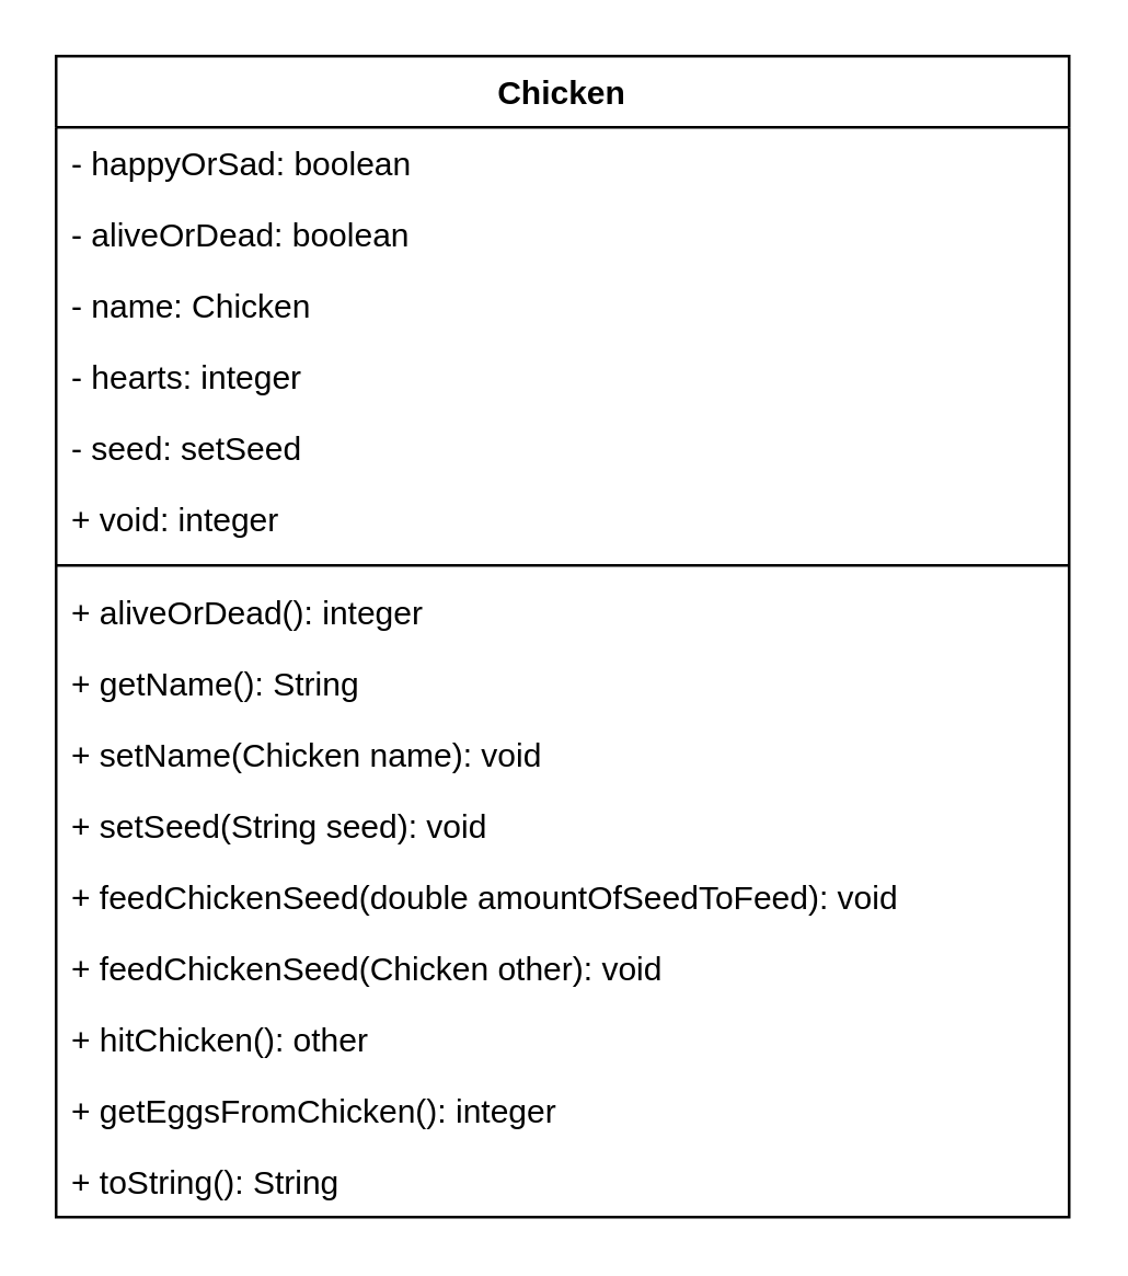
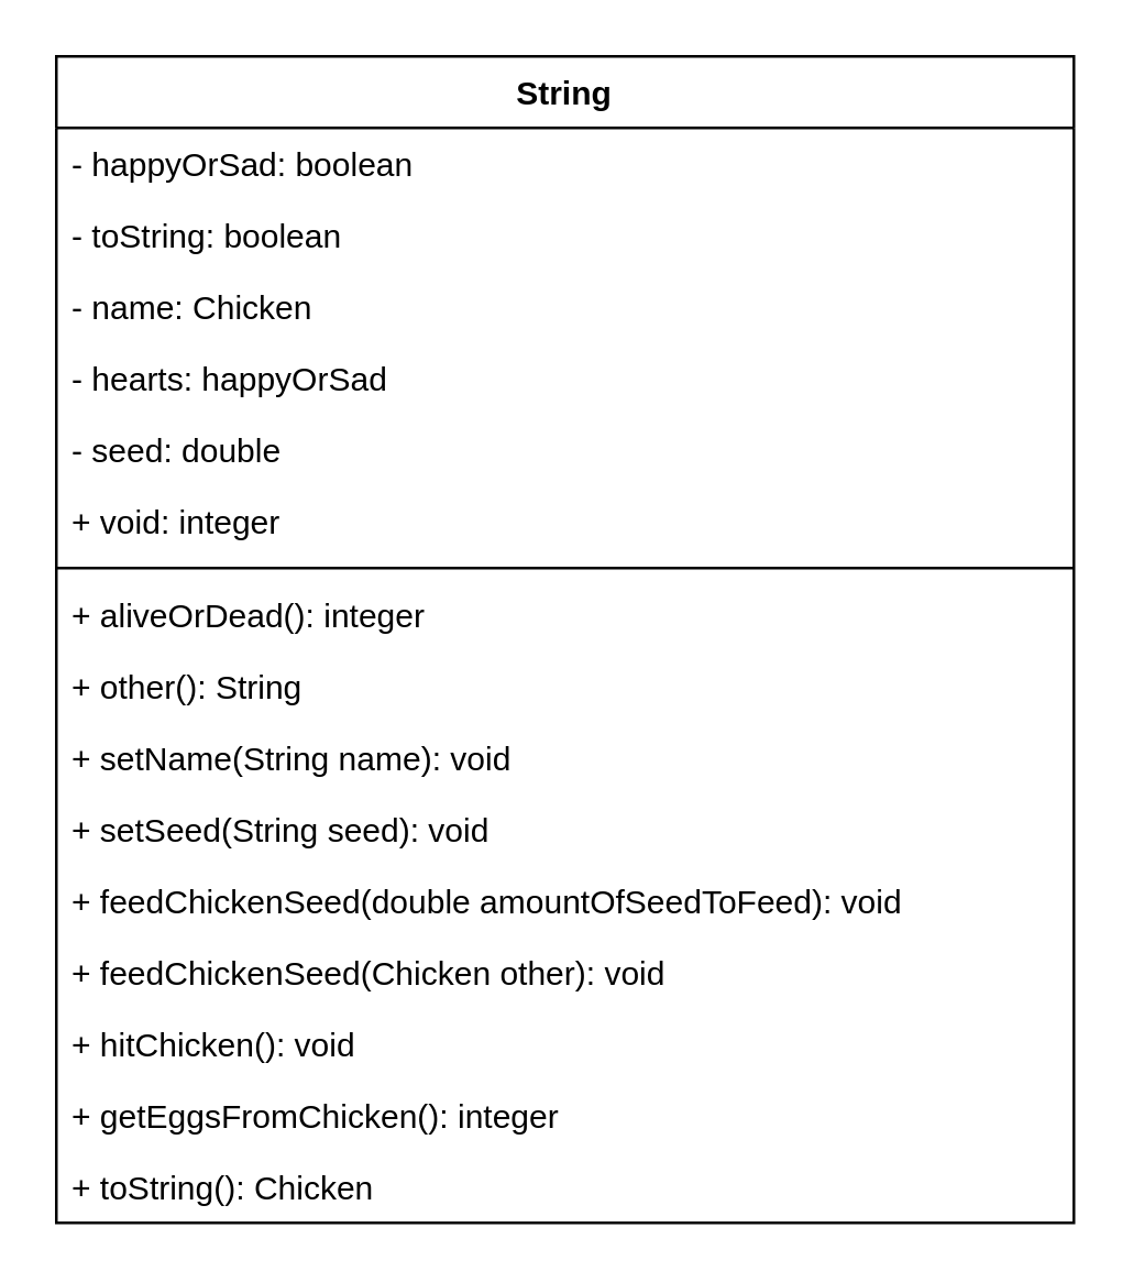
  <mxCell id="0" />
  <mxCell id="1" parent="0" />
- <mxCell id="2" value="Chicken" style="swimlane;fontStyle=1;align=center;verticalAlign=top;childLayout=stackLayout;horizontal=1;startSize=26;horizontalStack=0;resizeParent=1;resizeParentMax=0;resizeLast=0;collapsible=1;marginBottom=0;" parent="1" vertex="1"><mxGeometry x="20" y="20" width="370" height="424" as="geometry"><mxRectangle x="110" y="40" width="80" height="26" as="alternateBounds" /></mxGeometry></mxCell>
+ <mxCell id="2" value="String" style="swimlane;fontStyle=1;align=center;verticalAlign=top;childLayout=stackLayout;horizontal=1;startSize=26;horizontalStack=0;resizeParent=1;resizeParentMax=0;resizeLast=0;collapsible=1;marginBottom=0;" parent="1" vertex="1"><mxGeometry x="20" y="20" width="370" height="424" as="geometry"><mxRectangle x="110" y="40" width="80" height="26" as="alternateBounds" /></mxGeometry></mxCell>
  <mxCell id="3" value="- happyOrSad: boolean" style="text;strokeColor=none;fillColor=none;align=left;verticalAlign=top;spacingLeft=4;spacingRight=4;overflow=hidden;rotatable=0;points=[[0,0.5],[1,0.5]];portConstraint=eastwest;" parent="2" vertex="1"><mxGeometry y="26" width="370" height="26" as="geometry" /></mxCell>
- <mxCell id="4" value="- aliveOrDead: boolean" style="text;strokeColor=none;fillColor=none;align=left;verticalAlign=top;spacingLeft=4;spacingRight=4;overflow=hidden;rotatable=0;points=[[0,0.5],[1,0.5]];portConstraint=eastwest;" parent="2" vertex="1"><mxGeometry y="52" width="370" height="26" as="geometry" /></mxCell>
+ <mxCell id="4" value="- toString: boolean" style="text;strokeColor=none;fillColor=none;align=left;verticalAlign=top;spacingLeft=4;spacingRight=4;overflow=hidden;rotatable=0;points=[[0,0.5],[1,0.5]];portConstraint=eastwest;" parent="2" vertex="1"><mxGeometry y="52" width="370" height="26" as="geometry" /></mxCell>
  <mxCell id="5" value="- name: Chicken" style="text;strokeColor=none;fillColor=none;align=left;verticalAlign=top;spacingLeft=4;spacingRight=4;overflow=hidden;rotatable=0;points=[[0,0.5],[1,0.5]];portConstraint=eastwest;" parent="2" vertex="1"><mxGeometry y="78" width="370" height="26" as="geometry" /></mxCell>
- <mxCell id="6" value="- hearts: integer" style="text;strokeColor=none;fillColor=none;align=left;verticalAlign=top;spacingLeft=4;spacingRight=4;overflow=hidden;rotatable=0;points=[[0,0.5],[1,0.5]];portConstraint=eastwest;" parent="2" vertex="1"><mxGeometry y="104" width="370" height="26" as="geometry" /></mxCell>
- <mxCell id="7" value="- seed: setSeed" style="text;strokeColor=none;fillColor=none;align=left;verticalAlign=top;spacingLeft=4;spacingRight=4;overflow=hidden;rotatable=0;points=[[0,0.5],[1,0.5]];portConstraint=eastwest;" parent="2" vertex="1"><mxGeometry y="130" width="370" height="26" as="geometry" /></mxCell>
+ <mxCell id="6" value="- hearts: happyOrSad" style="text;strokeColor=none;fillColor=none;align=left;verticalAlign=top;spacingLeft=4;spacingRight=4;overflow=hidden;rotatable=0;points=[[0,0.5],[1,0.5]];portConstraint=eastwest;" parent="2" vertex="1"><mxGeometry y="104" width="370" height="26" as="geometry" /></mxCell>
+ <mxCell id="7" value="- seed: double" style="text;strokeColor=none;fillColor=none;align=left;verticalAlign=top;spacingLeft=4;spacingRight=4;overflow=hidden;rotatable=0;points=[[0,0.5],[1,0.5]];portConstraint=eastwest;" parent="2" vertex="1"><mxGeometry y="130" width="370" height="26" as="geometry" /></mxCell>
  <mxCell id="8" value="+ void: integer" style="text;strokeColor=none;fillColor=none;align=left;verticalAlign=top;spacingLeft=4;spacingRight=4;overflow=hidden;rotatable=0;points=[[0,0.5],[1,0.5]];portConstraint=eastwest;" parent="2" vertex="1"><mxGeometry y="156" width="370" height="26" as="geometry" /></mxCell>
  <mxCell id="9" value="" style="line;strokeWidth=1;fillColor=none;align=left;verticalAlign=middle;spacingTop=-1;spacingLeft=3;spacingRight=3;rotatable=0;labelPosition=right;points=[];portConstraint=eastwest;" parent="2" vertex="1"><mxGeometry y="182" width="370" height="8" as="geometry" /></mxCell>
  <mxCell id="10" value="+ aliveOrDead(): integer" style="text;strokeColor=none;fillColor=none;align=left;verticalAlign=top;spacingLeft=4;spacingRight=4;overflow=hidden;rotatable=0;points=[[0,0.5],[1,0.5]];portConstraint=eastwest;" vertex="1" parent="2"><mxGeometry y="190" width="370" height="26" as="geometry" /></mxCell>
- <mxCell id="11" value="+ getName(): String" style="text;strokeColor=none;fillColor=none;align=left;verticalAlign=top;spacingLeft=4;spacingRight=4;overflow=hidden;rotatable=0;points=[[0,0.5],[1,0.5]];portConstraint=eastwest;" vertex="1" parent="2"><mxGeometry y="216" width="370" height="26" as="geometry" /></mxCell>
- <mxCell id="12" value="+ setName(Chicken name): void" style="text;strokeColor=none;fillColor=none;align=left;verticalAlign=top;spacingLeft=4;spacingRight=4;overflow=hidden;rotatable=0;points=[[0,0.5],[1,0.5]];portConstraint=eastwest;" parent="2" vertex="1"><mxGeometry y="242" width="370" height="26" as="geometry" /></mxCell>
+ <mxCell id="11" value="+ other(): String" style="text;strokeColor=none;fillColor=none;align=left;verticalAlign=top;spacingLeft=4;spacingRight=4;overflow=hidden;rotatable=0;points=[[0,0.5],[1,0.5]];portConstraint=eastwest;" vertex="1" parent="2"><mxGeometry y="216" width="370" height="26" as="geometry" /></mxCell>
+ <mxCell id="12" value="+ setName(String name): void" style="text;strokeColor=none;fillColor=none;align=left;verticalAlign=top;spacingLeft=4;spacingRight=4;overflow=hidden;rotatable=0;points=[[0,0.5],[1,0.5]];portConstraint=eastwest;" parent="2" vertex="1"><mxGeometry y="242" width="370" height="26" as="geometry" /></mxCell>
  <mxCell id="13" value="+ setSeed(String seed): void" style="text;strokeColor=none;fillColor=none;align=left;verticalAlign=top;spacingLeft=4;spacingRight=4;overflow=hidden;rotatable=0;points=[[0,0.5],[1,0.5]];portConstraint=eastwest;" parent="2" vertex="1"><mxGeometry y="268" width="370" height="26" as="geometry" /></mxCell>
  <mxCell id="14" value="+ feedChickenSeed(double amountOfSeedToFeed): void" style="text;strokeColor=none;fillColor=none;align=left;verticalAlign=top;spacingLeft=4;spacingRight=4;overflow=hidden;rotatable=0;points=[[0,0.5],[1,0.5]];portConstraint=eastwest;" parent="2" vertex="1"><mxGeometry y="294" width="370" height="26" as="geometry" /></mxCell>
  <mxCell id="15" value="+ feedChickenSeed(Chicken other): void" style="text;strokeColor=none;fillColor=none;align=left;verticalAlign=top;spacingLeft=4;spacingRight=4;overflow=hidden;rotatable=0;points=[[0,0.5],[1,0.5]];portConstraint=eastwest;fontStyle=0" parent="2" vertex="1"><mxGeometry y="320" width="370" height="26" as="geometry" /></mxCell>
- <mxCell id="16" value="+ hitChicken(): other" style="text;strokeColor=none;fillColor=none;align=left;verticalAlign=top;spacingLeft=4;spacingRight=4;overflow=hidden;rotatable=0;points=[[0,0.5],[1,0.5]];portConstraint=eastwest;" parent="2" vertex="1"><mxGeometry y="346" width="370" height="26" as="geometry" /></mxCell>
+ <mxCell id="16" value="+ hitChicken(): void" style="text;strokeColor=none;fillColor=none;align=left;verticalAlign=top;spacingLeft=4;spacingRight=4;overflow=hidden;rotatable=0;points=[[0,0.5],[1,0.5]];portConstraint=eastwest;" parent="2" vertex="1"><mxGeometry y="346" width="370" height="26" as="geometry" /></mxCell>
  <mxCell id="17" value="+ getEggsFromChicken(): integer" style="text;strokeColor=none;fillColor=none;align=left;verticalAlign=top;spacingLeft=4;spacingRight=4;overflow=hidden;rotatable=0;points=[[0,0.5],[1,0.5]];portConstraint=eastwest;" parent="2" vertex="1"><mxGeometry y="372" width="370" height="26" as="geometry" /></mxCell>
- <mxCell id="18" value="+ toString(): String" style="text;strokeColor=none;fillColor=none;align=left;verticalAlign=top;spacingLeft=4;spacingRight=4;overflow=hidden;rotatable=0;points=[[0,0.5],[1,0.5]];portConstraint=eastwest;" parent="2" vertex="1"><mxGeometry y="398" width="370" height="26" as="geometry" /></mxCell>
+ <mxCell id="18" value="+ toString(): Chicken" style="text;strokeColor=none;fillColor=none;align=left;verticalAlign=top;spacingLeft=4;spacingRight=4;overflow=hidden;rotatable=0;points=[[0,0.5],[1,0.5]];portConstraint=eastwest;" parent="2" vertex="1"><mxGeometry y="398" width="370" height="26" as="geometry" /></mxCell>
